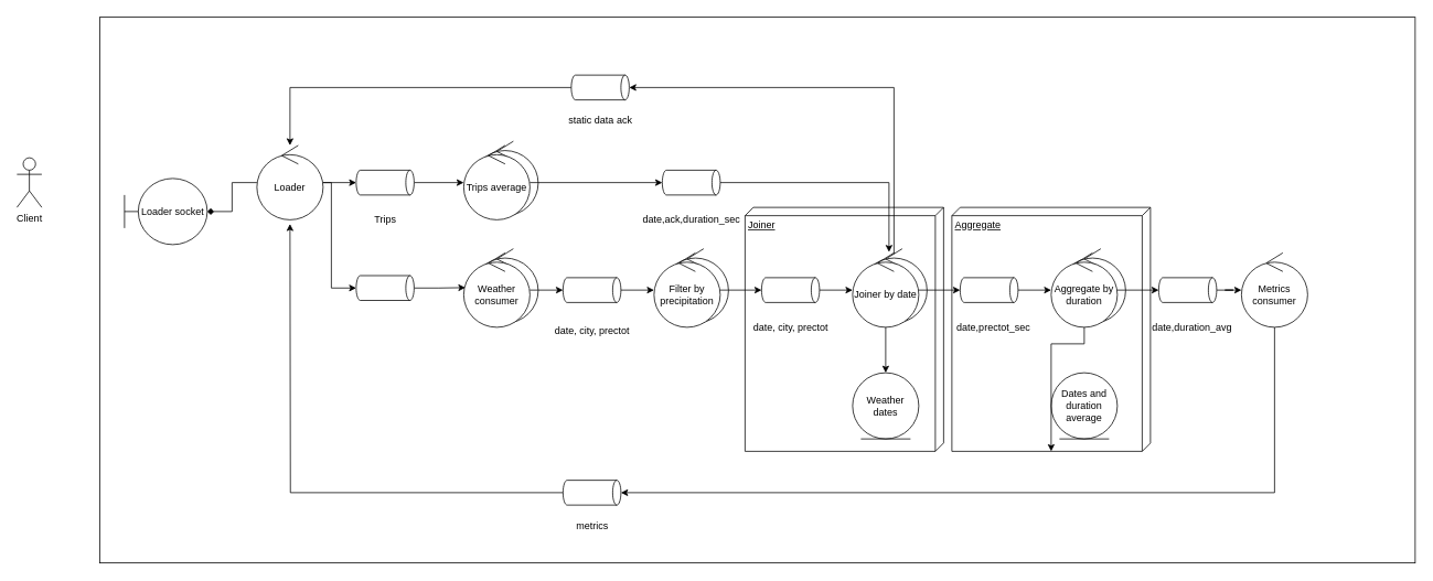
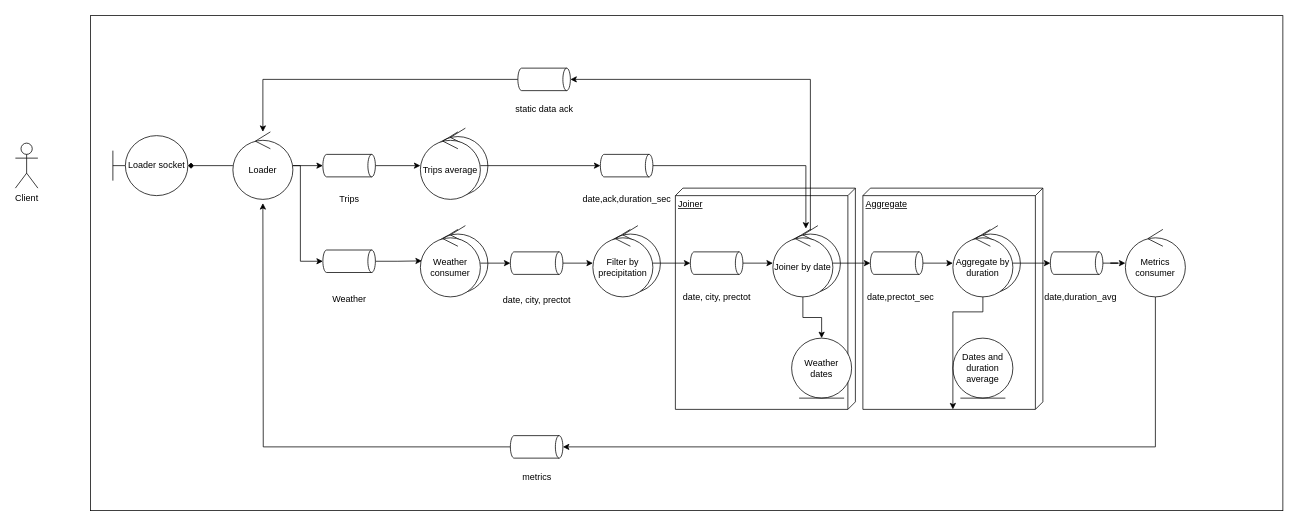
  <mxCell id="0" />
  <mxCell id="1" parent="0" />
  <mxCell id="2" value="" style="rounded=0;whiteSpace=wrap;html=1;fillColor=none;" vertex="1" parent="1"><mxGeometry x="120" y="20" width="1590" height="660" as="geometry" /></mxCell>
  <mxCell id="3" value="Aggregate" style="verticalAlign=top;align=left;spacingTop=8;spacingLeft=2;spacingRight=12;shape=cube;size=10;direction=south;fontStyle=4;html=1;whiteSpace=wrap;" vertex="1" parent="1"><mxGeometry x="1150" y="250" width="240" height="295" as="geometry" /></mxCell>
  <mxCell id="4" value="Joiner" style="verticalAlign=top;align=left;spacingTop=8;spacingLeft=2;spacingRight=12;shape=cube;size=10;direction=south;fontStyle=4;html=1;whiteSpace=wrap;" vertex="1" parent="1"><mxGeometry x="900" y="250" width="240" height="295" as="geometry" /></mxCell>
- <mxCell id="5" value="Loader socket" style="shape=umlBoundary;whiteSpace=wrap;html=1;" vertex="1" parent="1"><mxGeometry x="150" y="215" width="100" height="80" as="geometry" /></mxCell>
+ <mxCell id="5" value="Loader socket" style="shape=umlBoundary;whiteSpace=wrap;html=1;" vertex="1" parent="1"><mxGeometry x="150" y="180" width="100" height="80" as="geometry" /></mxCell>
  <mxCell id="6" style="edgeStyle=orthogonalEdgeStyle;rounded=0;orthogonalLoop=1;jettySize=auto;html=1;endArrow=diamond;" edge="1" parent="1" source="9" target="5"><mxGeometry relative="1" as="geometry" /></mxCell>
  <mxCell id="7" style="edgeStyle=orthogonalEdgeStyle;rounded=0;orthogonalLoop=1;jettySize=auto;html=1;entryX=0.5;entryY=1;entryDx=0;entryDy=0;entryPerimeter=0;" edge="1" parent="1" source="9" target="17"><mxGeometry relative="1" as="geometry" /></mxCell>
  <mxCell id="8" style="edgeStyle=orthogonalEdgeStyle;rounded=0;orthogonalLoop=1;jettySize=auto;html=1;entryX=0.5;entryY=1;entryDx=0;entryDy=0;entryPerimeter=0;" edge="1" parent="1" source="9" target="19"><mxGeometry relative="1" as="geometry"><Array as="points"><mxPoint x="400" y="220" /><mxPoint x="400" y="348" /></Array></mxGeometry></mxCell>
  <mxCell id="9" value="Loader" style="ellipse;shape=umlControl;whiteSpace=wrap;html=1;" vertex="1" parent="1"><mxGeometry x="310" y="175" width="80" height="90" as="geometry" /></mxCell>
  <mxCell id="10" value="" style="group" vertex="1" connectable="0" parent="1"><mxGeometry x="560" y="170" width="90" height="95" as="geometry" /></mxCell>
  <mxCell id="11" value="" style="ellipse;shape=umlControl;whiteSpace=wrap;html=1;" vertex="1" parent="10"><mxGeometry x="10" width="80" height="90" as="geometry" /></mxCell>
  <mxCell id="12" value="Trips average" style="ellipse;shape=umlControl;whiteSpace=wrap;html=1;" vertex="1" parent="10"><mxGeometry y="5" width="80" height="90" as="geometry" /></mxCell>
  <mxCell id="13" value="" style="group" vertex="1" connectable="0" parent="1"><mxGeometry x="560" y="300" width="90" height="95" as="geometry" /></mxCell>
  <mxCell id="14" value="" style="ellipse;shape=umlControl;whiteSpace=wrap;html=1;" vertex="1" parent="13"><mxGeometry x="10" width="80" height="90" as="geometry" /></mxCell>
  <mxCell id="15" value="Weather consumer" style="ellipse;shape=umlControl;whiteSpace=wrap;html=1;" vertex="1" parent="13"><mxGeometry y="5" width="80" height="90" as="geometry" /></mxCell>
  <mxCell id="16" style="edgeStyle=orthogonalEdgeStyle;rounded=0;orthogonalLoop=1;jettySize=auto;html=1;" edge="1" parent="1" source="17" target="12"><mxGeometry relative="1" as="geometry" /></mxCell>
  <mxCell id="17" value="" style="shape=cylinder3;whiteSpace=wrap;html=1;boundedLbl=1;backgroundOutline=1;size=5;rotation=90;" vertex="1" parent="1"><mxGeometry x="450" y="185" width="30" height="70" as="geometry" /></mxCell>
  <mxCell id="18" style="edgeStyle=orthogonalEdgeStyle;rounded=0;orthogonalLoop=1;jettySize=auto;html=1;entryX=0.025;entryY=0.467;entryDx=0;entryDy=0;entryPerimeter=0;" edge="1" parent="1" source="19" target="15"><mxGeometry relative="1" as="geometry" /></mxCell>
  <mxCell id="19" value="" style="shape=cylinder3;whiteSpace=wrap;html=1;boundedLbl=1;backgroundOutline=1;size=5;rotation=90;" vertex="1" parent="1"><mxGeometry x="450" y="312.5" width="30" height="70" as="geometry" /></mxCell>
  <mxCell id="20" value="" style="group" vertex="1" connectable="0" parent="1"><mxGeometry x="790" y="300" width="90" height="95" as="geometry" /></mxCell>
  <mxCell id="21" value="" style="ellipse;shape=umlControl;whiteSpace=wrap;html=1;" vertex="1" parent="20"><mxGeometry x="10" width="80" height="90" as="geometry" /></mxCell>
  <mxCell id="22" value="Filter by precipitation" style="ellipse;shape=umlControl;whiteSpace=wrap;html=1;" vertex="1" parent="20"><mxGeometry y="5" width="80" height="90" as="geometry" /></mxCell>
  <mxCell id="23" value="" style="edgeStyle=orthogonalEdgeStyle;rounded=0;orthogonalLoop=1;jettySize=auto;html=1;" edge="1" parent="1" source="24" target="22"><mxGeometry relative="1" as="geometry" /></mxCell>
  <mxCell id="24" value="" style="shape=cylinder3;whiteSpace=wrap;html=1;boundedLbl=1;backgroundOutline=1;size=5;rotation=90;" vertex="1" parent="1"><mxGeometry x="700" y="315" width="30" height="70" as="geometry" /></mxCell>
  <mxCell id="25" value="" style="group" vertex="1" connectable="0" parent="1"><mxGeometry x="1030" y="300" width="90" height="95" as="geometry" /></mxCell>
  <mxCell id="26" value="" style="ellipse;shape=umlControl;whiteSpace=wrap;html=1;" vertex="1" parent="25"><mxGeometry x="10" width="80" height="90" as="geometry" /></mxCell>
  <mxCell id="27" value="Joiner by date" style="ellipse;shape=umlControl;whiteSpace=wrap;html=1;" vertex="1" parent="25"><mxGeometry y="5" width="80" height="90" as="geometry" /></mxCell>
  <mxCell id="28" value="" style="edgeStyle=orthogonalEdgeStyle;rounded=0;orthogonalLoop=1;jettySize=auto;html=1;" edge="1" parent="1" source="29" target="27"><mxGeometry relative="1" as="geometry" /></mxCell>
  <mxCell id="29" value="" style="shape=cylinder3;whiteSpace=wrap;html=1;boundedLbl=1;backgroundOutline=1;size=5;rotation=90;" vertex="1" parent="1"><mxGeometry x="940" y="315" width="30" height="70" as="geometry" /></mxCell>
  <mxCell id="30" style="edgeStyle=orthogonalEdgeStyle;rounded=0;orthogonalLoop=1;jettySize=auto;html=1;entryX=0.5;entryY=1;entryDx=0;entryDy=0;entryPerimeter=0;" edge="1" parent="1" source="22" target="29"><mxGeometry relative="1" as="geometry" /></mxCell>
  <mxCell id="31" value="" style="edgeStyle=orthogonalEdgeStyle;rounded=0;orthogonalLoop=1;jettySize=auto;html=1;" edge="1" parent="1" source="15" target="24"><mxGeometry relative="1" as="geometry" /></mxCell>
  <mxCell id="32" style="edgeStyle=orthogonalEdgeStyle;rounded=0;orthogonalLoop=1;jettySize=auto;html=1;entryX=0.55;entryY=-0.011;entryDx=0;entryDy=0;entryPerimeter=0;" edge="1" parent="1" source="33" target="27"><mxGeometry relative="1" as="geometry" /></mxCell>
  <mxCell id="33" value="" style="shape=cylinder3;whiteSpace=wrap;html=1;boundedLbl=1;backgroundOutline=1;size=5;rotation=90;" vertex="1" parent="1"><mxGeometry x="820" y="185" width="30" height="70" as="geometry" /></mxCell>
  <mxCell id="34" value="" style="edgeStyle=orthogonalEdgeStyle;rounded=0;orthogonalLoop=1;jettySize=auto;html=1;" edge="1" parent="1" source="12" target="33"><mxGeometry relative="1" as="geometry" /></mxCell>
  <mxCell id="35" value="" style="group" vertex="1" connectable="0" parent="1"><mxGeometry x="1270" y="300" width="90" height="95" as="geometry" /></mxCell>
  <mxCell id="36" value="" style="ellipse;shape=umlControl;whiteSpace=wrap;html=1;" vertex="1" parent="35"><mxGeometry x="10" width="80" height="90" as="geometry" /></mxCell>
  <mxCell id="37" value="Aggregate by duration" style="ellipse;shape=umlControl;whiteSpace=wrap;html=1;" vertex="1" parent="35"><mxGeometry y="5" width="80" height="90" as="geometry" /></mxCell>
  <mxCell id="38" value="" style="edgeStyle=orthogonalEdgeStyle;rounded=0;orthogonalLoop=1;jettySize=auto;html=1;" edge="1" parent="1" source="39" target="37"><mxGeometry relative="1" as="geometry" /></mxCell>
  <mxCell id="39" value="" style="shape=cylinder3;whiteSpace=wrap;html=1;boundedLbl=1;backgroundOutline=1;size=5;rotation=90;" vertex="1" parent="1"><mxGeometry x="1180" y="315" width="30" height="70" as="geometry" /></mxCell>
  <mxCell id="40" value="" style="edgeStyle=orthogonalEdgeStyle;rounded=0;orthogonalLoop=1;jettySize=auto;html=1;" edge="1" parent="1" source="27" target="39"><mxGeometry relative="1" as="geometry" /></mxCell>
  <mxCell id="41" value="" style="edgeStyle=orthogonalEdgeStyle;rounded=0;orthogonalLoop=1;jettySize=auto;html=1;" edge="1" parent="1" source="42" target="45"><mxGeometry relative="1" as="geometry" /></mxCell>
  <mxCell id="42" value="" style="shape=cylinder3;whiteSpace=wrap;html=1;boundedLbl=1;backgroundOutline=1;size=5;rotation=90;" vertex="1" parent="1"><mxGeometry x="1420" y="315" width="30" height="70" as="geometry" /></mxCell>
  <mxCell id="43" value="" style="edgeStyle=orthogonalEdgeStyle;rounded=0;orthogonalLoop=1;jettySize=auto;html=1;" edge="1" parent="1" source="37" target="42"><mxGeometry relative="1" as="geometry" /></mxCell>
  <mxCell id="44" style="edgeStyle=orthogonalEdgeStyle;rounded=0;orthogonalLoop=1;jettySize=auto;html=1;entryX=0.5;entryY=0;entryDx=0;entryDy=0;entryPerimeter=0;" edge="1" parent="1" source="45" target="54"><mxGeometry relative="1" as="geometry"><Array as="points"><mxPoint x="1540" y="595" /></Array></mxGeometry></mxCell>
  <mxCell id="45" value="Metrics consumer" style="ellipse;shape=umlControl;whiteSpace=wrap;html=1;" vertex="1" parent="1"><mxGeometry x="1500" y="305" width="80" height="90" as="geometry" /></mxCell>
- <mxCell id="46" value="&lt;div&gt;Weather &lt;br&gt;&lt;/div&gt;&lt;div&gt;dates&lt;/div&gt;" style="ellipse;shape=umlEntity;whiteSpace=wrap;html=1;" vertex="1" parent="1"><mxGeometry x="1030" y="450" width="80" height="80" as="geometry" /></mxCell>
+ <mxCell id="46" value="&lt;div&gt;Weather &lt;br&gt;&lt;/div&gt;&lt;div&gt;dates&lt;/div&gt;" style="ellipse;shape=umlEntity;whiteSpace=wrap;html=1;" vertex="1" parent="1"><mxGeometry x="1055" y="450" width="80" height="80" as="geometry" /></mxCell>
  <mxCell id="47" value="" style="edgeStyle=orthogonalEdgeStyle;rounded=0;orthogonalLoop=1;jettySize=auto;html=1;" edge="1" parent="1" source="27" target="46"><mxGeometry relative="1" as="geometry" /></mxCell>
  <mxCell id="48" value="Dates and duration average" style="ellipse;shape=umlEntity;whiteSpace=wrap;html=1;" vertex="1" parent="1"><mxGeometry x="1270" y="450" width="80" height="80" as="geometry" /></mxCell>
  <mxCell id="49" value="" style="edgeStyle=orthogonalEdgeStyle;rounded=0;orthogonalLoop=1;jettySize=auto;html=1;" edge="1" parent="1" source="37" target="3"><mxGeometry relative="1" as="geometry" /></mxCell>
  <mxCell id="50" style="edgeStyle=orthogonalEdgeStyle;rounded=0;orthogonalLoop=1;jettySize=auto;html=1;" edge="1" parent="1" source="51" target="9"><mxGeometry relative="1" as="geometry" /></mxCell>
  <mxCell id="51" value="" style="shape=cylinder3;whiteSpace=wrap;html=1;boundedLbl=1;backgroundOutline=1;size=5;rotation=90;" vertex="1" parent="1"><mxGeometry x="710" y="70" width="30" height="70" as="geometry" /></mxCell>
  <mxCell id="52" style="edgeStyle=orthogonalEdgeStyle;rounded=0;orthogonalLoop=1;jettySize=auto;html=1;entryX=0.5;entryY=0;entryDx=0;entryDy=0;entryPerimeter=0;" edge="1" parent="1" source="27" target="51"><mxGeometry relative="1" as="geometry"><Array as="points"><mxPoint x="1080" y="105" /></Array></mxGeometry></mxCell>
  <mxCell id="53" style="edgeStyle=orthogonalEdgeStyle;rounded=0;orthogonalLoop=1;jettySize=auto;html=1;" edge="1" parent="1" source="54"><mxGeometry relative="1" as="geometry"><mxPoint x="350" y="270" as="targetPoint" /></mxGeometry></mxCell>
  <mxCell id="54" value="" style="shape=cylinder3;whiteSpace=wrap;html=1;boundedLbl=1;backgroundOutline=1;size=5;rotation=90;" vertex="1" parent="1"><mxGeometry x="700" y="560" width="30" height="70" as="geometry" /></mxCell>
  <mxCell id="55" value="Trips" style="text;html=1;align=center;verticalAlign=middle;resizable=0;points=[];autosize=1;strokeColor=none;fillColor=none;" vertex="1" parent="1"><mxGeometry x="440" y="250" width="50" height="30" as="geometry" /></mxCell>
+ <mxCell id="56" value="Weather" style="text;html=1;align=center;verticalAlign=middle;resizable=0;points=[];autosize=1;strokeColor=none;fillColor=none;" vertex="1" parent="1"><mxGeometry x="430" y="382.5" width="70" height="30" as="geometry" /></mxCell>
  <mxCell id="57" value="date, city, prectot" style="text;html=1;align=center;verticalAlign=middle;resizable=0;points=[];autosize=1;strokeColor=none;fillColor=none;" vertex="1" parent="1"><mxGeometry x="660" y="385" width="110" height="30" as="geometry" /></mxCell>
  <mxCell id="58" value="date, city, prectot" style="text;html=1;align=center;verticalAlign=middle;resizable=0;points=[];autosize=1;strokeColor=none;fillColor=none;" vertex="1" parent="1"><mxGeometry x="900" y="380" width="110" height="30" as="geometry" /></mxCell>
  <mxCell id="59" value="date,ack,duration_sec" style="text;html=1;align=center;verticalAlign=middle;resizable=0;points=[];autosize=1;strokeColor=none;fillColor=none;" vertex="1" parent="1"><mxGeometry x="765" y="250" width="140" height="30" as="geometry" /></mxCell>
  <mxCell id="60" value="static data ack" style="text;html=1;align=center;verticalAlign=middle;resizable=0;points=[];autosize=1;strokeColor=none;fillColor=none;" vertex="1" parent="1"><mxGeometry x="675" y="130" width="100" height="30" as="geometry" /></mxCell>
  <mxCell id="61" value="metrics" style="text;html=1;align=center;verticalAlign=middle;resizable=0;points=[];autosize=1;strokeColor=none;fillColor=none;" vertex="1" parent="1"><mxGeometry x="685" y="620" width="60" height="30" as="geometry" /></mxCell>
  <mxCell id="62" value="date,prectot_sec" style="text;html=1;align=center;verticalAlign=middle;resizable=0;points=[];autosize=1;strokeColor=none;fillColor=none;" vertex="1" parent="1"><mxGeometry x="1140" y="380" width="120" height="30" as="geometry" /></mxCell>
  <mxCell id="63" value="date,duration_avg" style="text;html=1;align=center;verticalAlign=middle;resizable=0;points=[];autosize=1;strokeColor=none;fillColor=none;" vertex="1" parent="1"><mxGeometry x="1380" y="380" width="120" height="30" as="geometry" /></mxCell>
  <mxCell id="64" value="Client" style="shape=umlActor;verticalLabelPosition=bottom;verticalAlign=top;html=1;outlineConnect=0;" vertex="1" parent="1"><mxGeometry x="20" y="190" width="30" height="60" as="geometry" /></mxCell>
